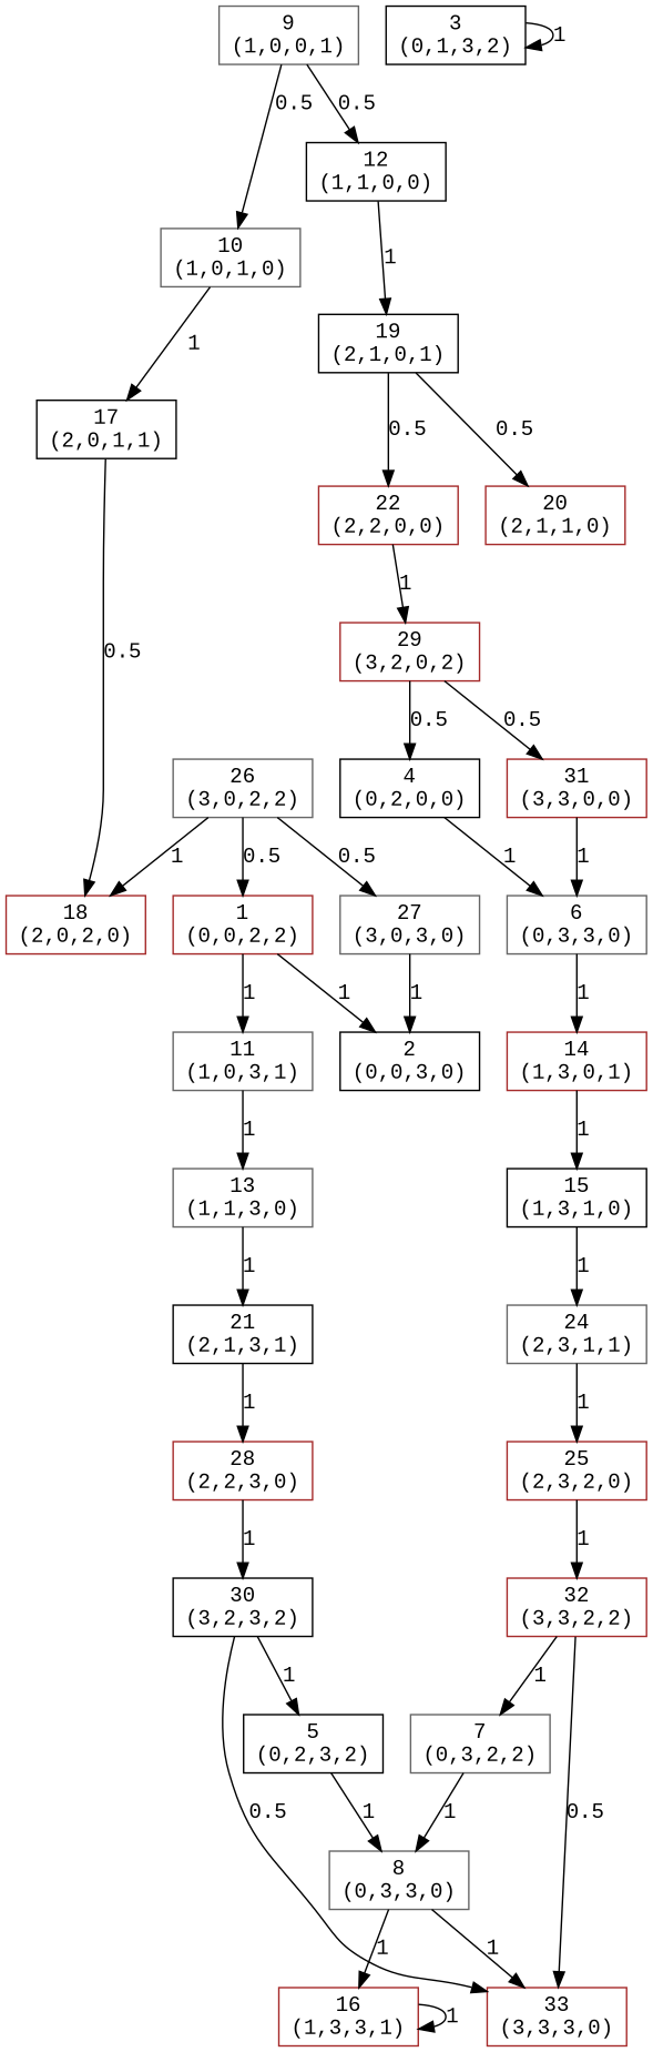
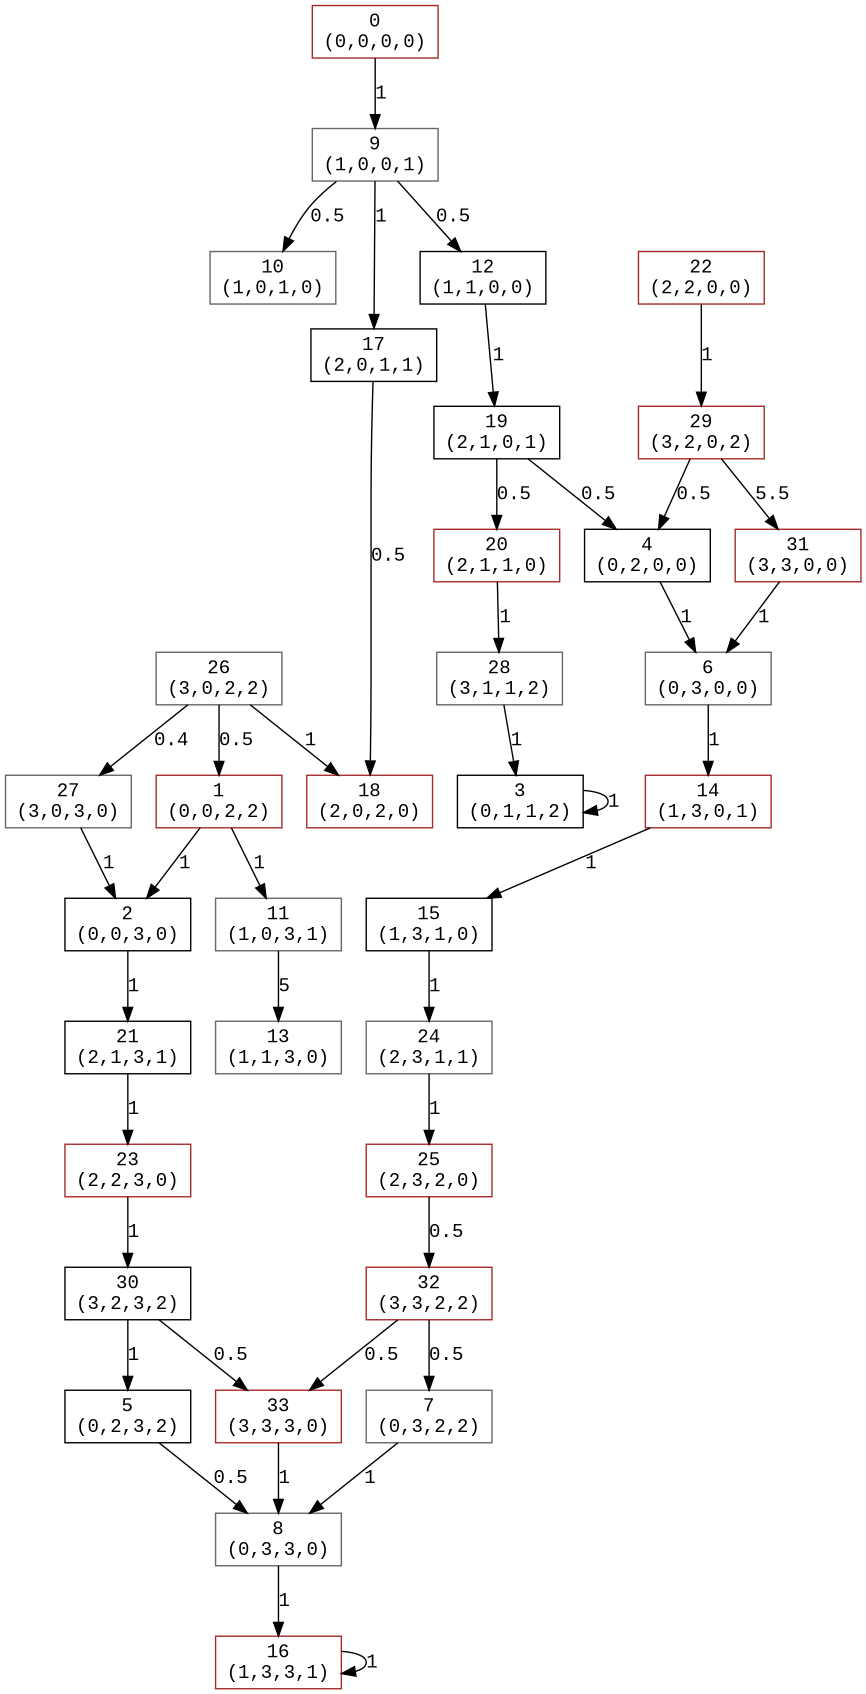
  digraph {
    fontname="Liberation Mono"
    node [color=brown fontname="Liberation Mono" shape=box]
    edge [fontname="Liberation Mono"]
+   n1 [label="0\n(0,0,0,0)"]
    n2 [color=gray40 label="9\n(1,0,0,1)"]
    n3 [color=gray40 label="10\n(1,0,1,0)"]
    n4 [color=black label="12\n(1,1,0,0)"]
    n5 [color=black label="17\n(2,0,1,1)"]
    n6 [color=black label="19\n(2,1,0,1)"]
    n7 [label="1\n(0,0,2,2)"]
    n8 [color=black label="2\n(0,0,3,0)"]
    n9 [color=gray40 label="11\n(1,0,3,1)"]
    n10 [color=gray40 label="13\n(1,1,3,0)"]
    n11 [color=black label="21\n(2,1,3,1)"]
-   n12 [color=black label="3\n(0,1,3,2)"]
+   n12 [color=black label="3\n(0,1,1,2)"]
    n13 [color=black label="4\n(0,2,0,0)"]
-   n14 [color=gray40 label="6\n(0,3,3,0)"]
+   n14 [color=gray40 label="6\n(0,3,0,0)"]
    n15 [label="14\n(1,3,0,1)"]
    n16 [color=black label="15\n(1,3,1,0)"]
    n17 [color=black label="5\n(0,2,3,2)"]
    n18 [color=gray40 label="8\n(0,3,3,0)"]
    n19 [label="16\n(1,3,3,1)"]
    n20 [color=gray40 label="24\n(2,3,1,1)"]
    n21 [color=gray40 label="7\n(0,3,2,2)"]
    n22 [label="18\n(2,0,2,0)"]
    n23 [label="20\n(2,1,1,0)"]
    n24 [label="22\n(2,2,0,0)"]
-   n26 [label="28\n(2,2,3,0)"]
+   n25 [color=gray40 label="28\n(3,1,1,2)"]
+   n26 [label="23\n(2,2,3,0)"]
    n27 [label="29\n(3,2,0,2)"]
    n28 [color=black label="30\n(3,2,3,2)"]
    n29 [label="25\n(2,3,2,0)"]
    n30 [label="32\n(3,3,2,2)"]
    n31 [color=gray40 label="26\n(3,0,2,2)"]
    n32 [color=gray40 label="27\n(3,0,3,0)"]
    n33 [label="31\n(3,3,0,0)"]
    n34 [label="33\n(3,3,3,0)"]
+   n1 -> n2 [label=1]
    n2 -> n3 [label=0.5]
    n2 -> n4 [label=0.5]
-   n3 -> n5 [label=1]
+   n2 -> n5 [label=1]
    n4 -> n6 [label=1]
    n5 -> n22 [label=0.5]
    n6 -> n23 [label=0.5]
-   n6 -> n24 [label=0.5]
+   n6 -> n13 [label=0.5]
    n7 -> n8 [label=1]
    n7 -> n9 [label=1]
-   n9 -> n10 [label=1]
-   n10 -> n11 [label=1]
+   n9 -> n10 [label=5]
+   n8 -> n11 [label=1]
    n11 -> n26 [label=1]
    n12 -> n12 [label=1]
    n13 -> n14 [label=1]
    n14 -> n15 [label=1]
    n15 -> n16 [label=1]
    n16 -> n20 [label=1]
-   n17 -> n18 [label=1]
+   n17 -> n18 [label=0.5]
    n18 -> n19 [label=1]
    n19 -> n19 [label=1]
    n20 -> n29 [label=1]
    n21 -> n18 [label=1]
+   n23 -> n25 [label=1]
    n24 -> n27 [label=1]
+   n25 -> n12 [label=1]
    n26 -> n28 [label=1]
    n27 -> n13 [label=0.5]
-   n27 -> n33 [label=0.5]
+   n27 -> n33 [label=5.5]
    n28 -> n17 [label=1]
    n28 -> n34 [label=0.5]
-   n29 -> n30 [label=1]
-   n30 -> n21 [label=1]
+   n29 -> n30 [label=0.5]
+   n30 -> n21 [label=0.5]
    n30 -> n34 [label=0.5]
    n31 -> n7 [label=0.5]
    n31 -> n22 [label=1]
-   n31 -> n32 [label=0.5]
+   n31 -> n32 [label=0.4]
    n32 -> n8 [label=1]
    n33 -> n14 [label=1]
-   n18 -> n34 [label=1]
+   n34 -> n18 [label=1]
  }
